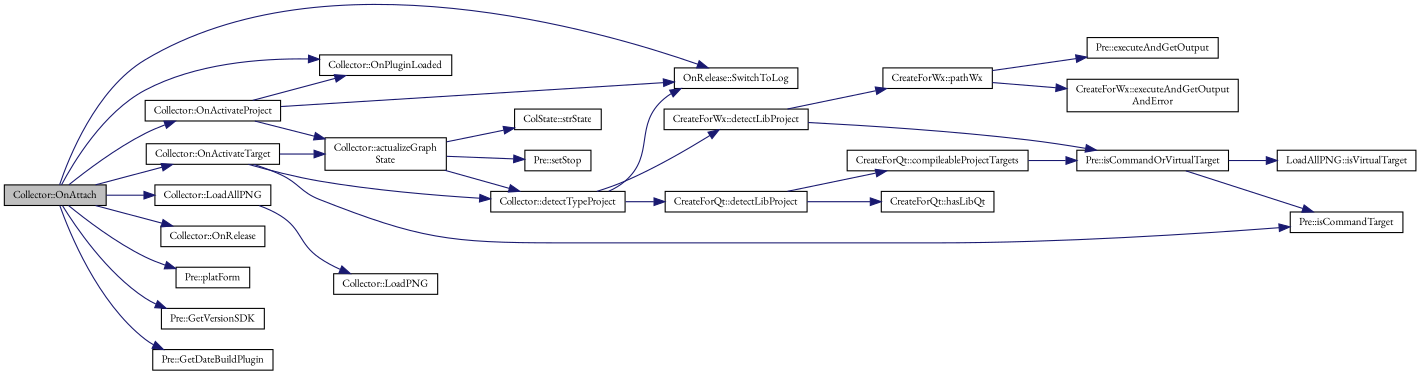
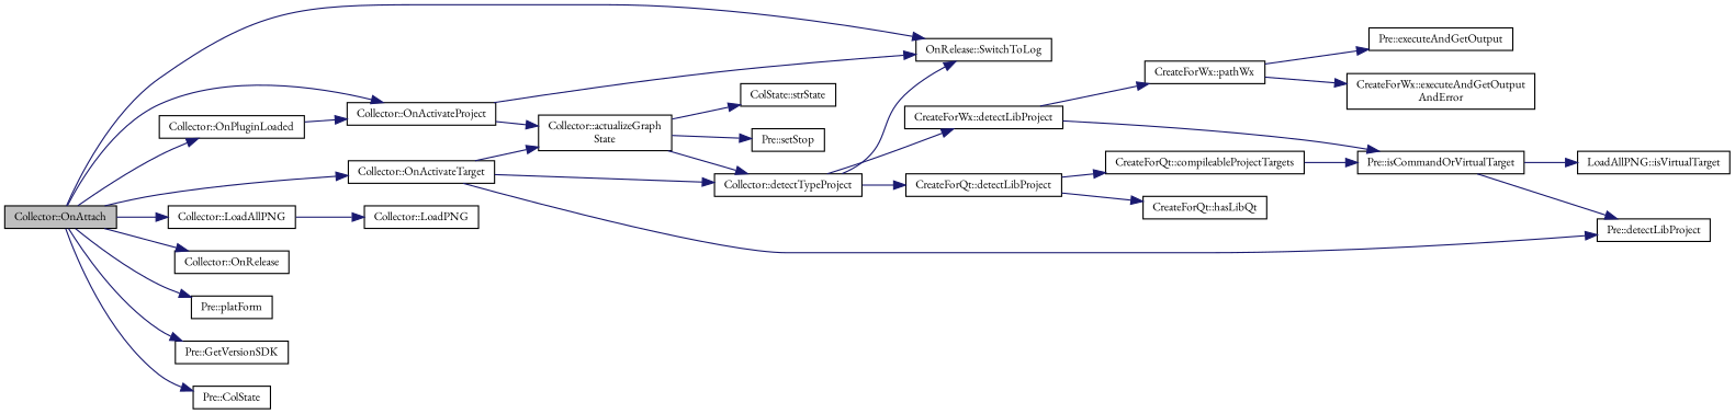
  digraph {
    fontname="EB Garamond"
    rankdir=LR
    node [color=black fillcolor=white fontname="EB Garamond" fontsize=10 shape=record style=filled]
    edge [color=midnightblue fontname="EB Garamond" fontsize=10 labelfontname=Helvetica labelfontsize=10 style=solid]
    n1 [fillcolor=grey75 fontcolor=black height=0.2 label="Collector::OnAttach" width=0.4]
    n2 [height=0.2 label="Collector::OnPluginLoaded" width=0.4]
    n3 [height=0.2 label="Collector::OnActivateProject" width=0.4]
    n4 [height=0.2 label="OnRelease::SwitchToLog" width=0.4]
    n5 [height=0.2 label="Collector::OnActivateTarget" width=0.4]
    n6 [height=0.2 label="Collector::LoadAllPNG" width=0.4]
    n7 [height=0.2 label="Collector::OnRelease" width=0.4]
    n8 [height=0.2 label="Pre::platForm" width=0.4]
    n9 [height=0.2 label="Pre::GetVersionSDK" width=0.4]
-   n10 [height=0.2 label="Pre::GetDateBuildPlugin" width=0.4]
+   n10 [height=0.2 label="Pre::ColState" width=0.4]
    n11 [height=0.2 label="Collector::actualizeGraph\lState" width=0.4]
    n12 [height=0.2 label="Collector::detectTypeProject" width=0.4]
-   n13 [height=0.2 label="Pre::isCommandTarget" width=0.4]
+   n13 [height=0.2 label="Pre::detectLibProject" width=0.4]
    n14 [height=0.2 label="Collector::LoadPNG" width=0.4]
    n15 [height=0.2 label="CreateForWx::detectLibProject" width=0.4]
    n16 [height=0.2 label="CreateForQt::detectLibProject" width=0.4]
    n17 [height=0.2 label="ColState::strState" width=0.4]
    n18 [height=0.2 label="Pre::setStop" width=0.4]
    n19 [height=0.2 label="Pre::isCommandOrVirtualTarget" width=0.4]
    n20 [height=0.2 label="CreateForWx::pathWx" width=0.4]
    n21 [height=0.2 label="CreateForQt::hasLibQt" width=0.4]
    n22 [height=0.2 label="CreateForQt::compileableProjectTargets" width=0.4]
    n23 [height=0.2 label="LoadAllPNG::isVirtualTarget" width=0.4]
    n24 [height=0.2 label="Pre::executeAndGetOutput" width=0.4]
    n25 [height=0.2 label="CreateForWx::executeAndGetOutput\lAndError" width=0.4]
    n1 -> n2
    n1 -> n3
    n1 -> n4
    n1 -> n5
    n1 -> n6
    n1 -> n7
    n1 -> n8
    n1 -> n9
    n1 -> n10
-   n3 -> n2
+   n2 -> n3
    n3 -> n4
    n3 -> n11
    n5 -> n11
    n5 -> n12
    n5 -> n13
    n6 -> n14
    n11 -> n12
    n11 -> n17
    n11 -> n18
    n12 -> n4
    n12 -> n15
    n12 -> n16
    n15 -> n19
    n15 -> n20
    n16 -> n21
    n16 -> n22
    n19 -> n13
    n19 -> n23
    n20 -> n24
    n20 -> n25
    n22 -> n19
  }
